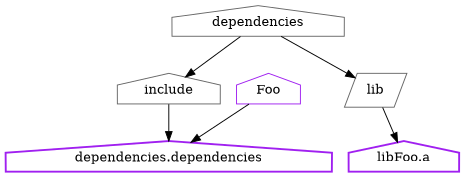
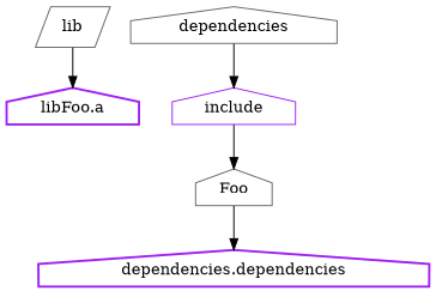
  digraph {
    node [color=purple shape=house]
    "libFoo.a" [penwidth=2]
    dependencies [color=gray40]
-   include [color=gray40]
+   include
    lib [color=gray40 shape=parallelogram]
-   Foo
+   Foo [color=gray40]
    n6 [label="dependencies.dependencies" penwidth=2]
    dependencies -> include
-   dependencies -> lib
-   include -> n6
+   include -> Foo
    lib -> "libFoo.a"
    Foo -> n6
  }
